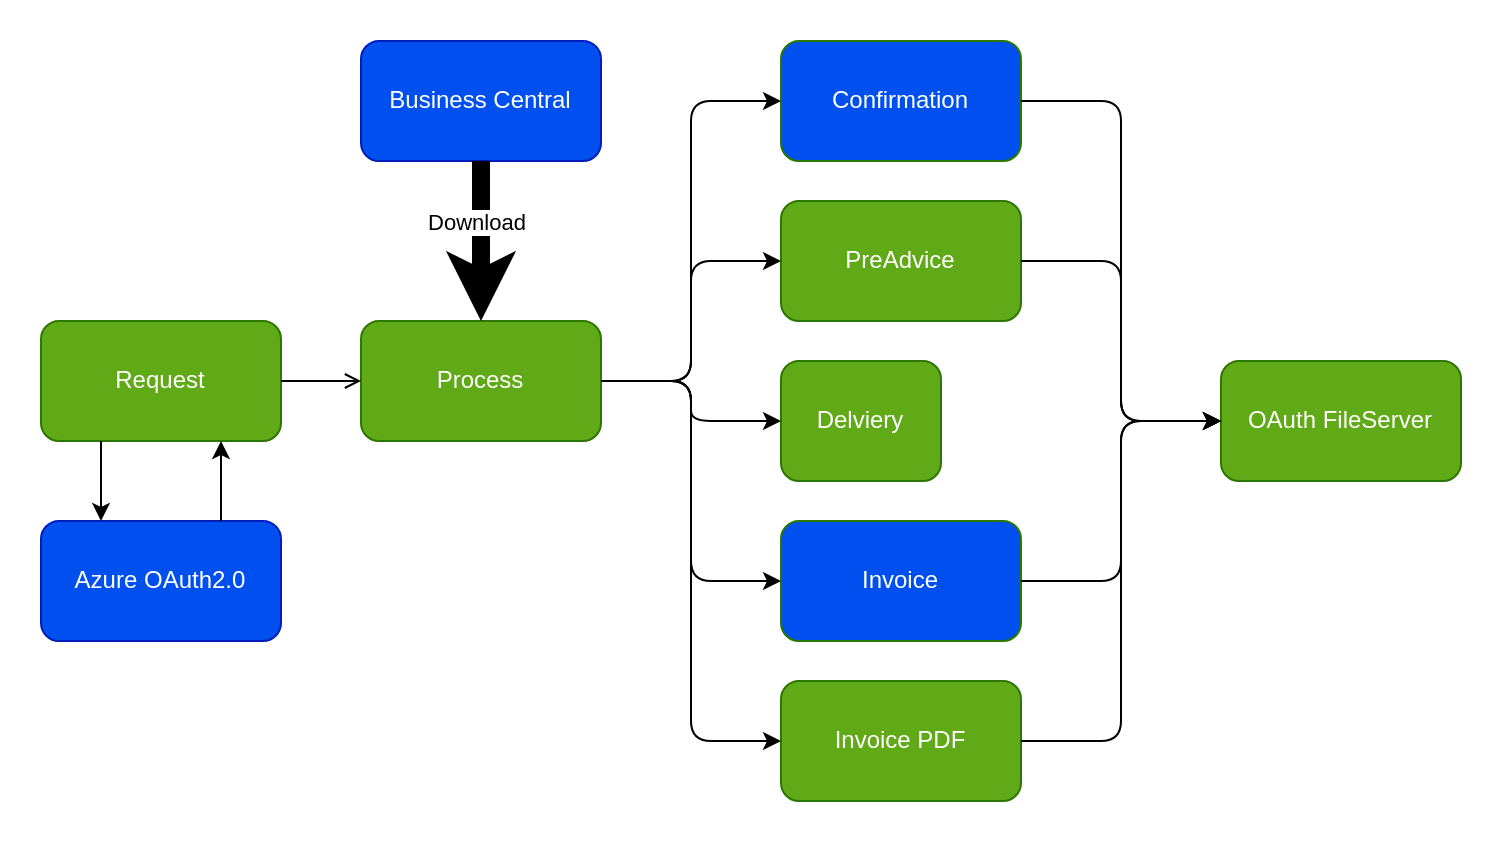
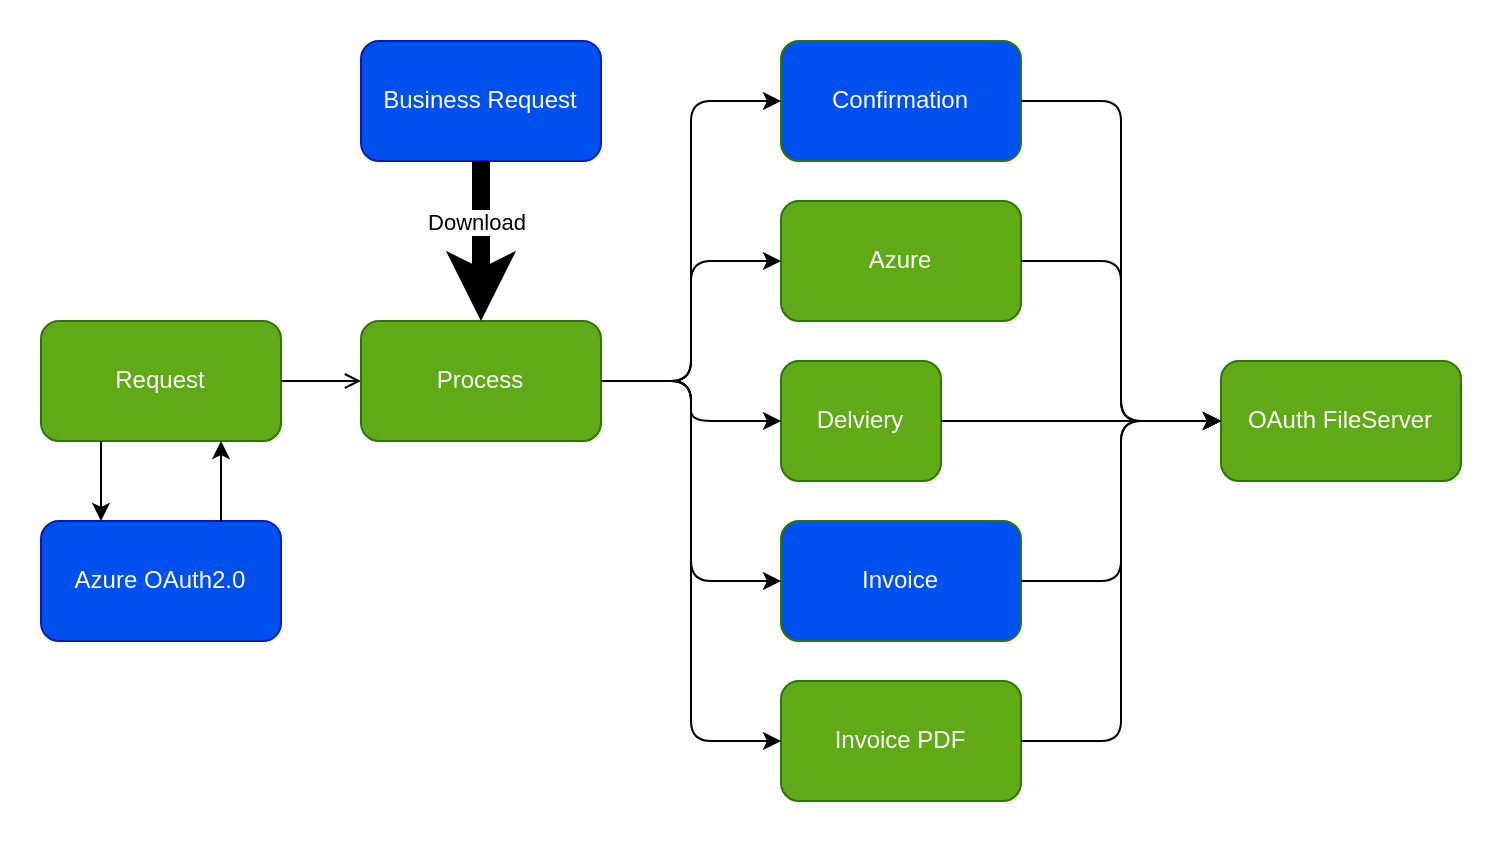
  <mxCell id="0" />
  <mxCell id="1" parent="0" />
  <mxCell id="2" value="Azure OAuth2.0" style="rounded=1;whiteSpace=wrap;html=1;fillColor=#0050ef;fontColor=#ffffff;strokeColor=#001DBC;" parent="1" vertex="1"><mxGeometry x="20" y="260" width="120" height="60" as="geometry" /></mxCell>
  <mxCell id="3" value="Request" style="rounded=1;whiteSpace=wrap;html=1;fillColor=#60a917;strokeColor=#2D7600;fontColor=#ffffff;" parent="1" vertex="1"><mxGeometry x="20" y="160" width="120" height="60" as="geometry" /></mxCell>
- <mxCell id="4" value="Business Central" style="rounded=1;whiteSpace=wrap;html=1;fillColor=#0050ef;fontColor=#ffffff;strokeColor=#001DBC;" parent="1" vertex="1"><mxGeometry x="180" y="20" width="120" height="60" as="geometry" /></mxCell>
+ <mxCell id="4" value="Business Request" style="rounded=1;whiteSpace=wrap;html=1;fillColor=#0050ef;fontColor=#ffffff;strokeColor=#001DBC;" parent="1" vertex="1"><mxGeometry x="180" y="20" width="120" height="60" as="geometry" /></mxCell>
  <mxCell id="5" value="" style="endArrow=classic;html=1;rounded=0;entryX=0.25;entryY=0;entryDx=0;entryDy=0;exitX=0.25;exitY=1;exitDx=0;exitDy=0;flowAnimation=0;" parent="1" source="3" target="2" edge="1"><mxGeometry width="50" height="50" relative="1" as="geometry"><mxPoint x="-50" y="220" as="sourcePoint" /><mxPoint x="0" y="170" as="targetPoint" /></mxGeometry></mxCell>
  <mxCell id="6" value="" style="endArrow=classic;html=1;rounded=1;exitX=0.75;exitY=0;exitDx=0;exitDy=0;entryX=0.75;entryY=1;entryDx=0;entryDy=0;strokeWidth=1;flowAnimation=0;edgeStyle=orthogonalEdgeStyle;curved=0;" parent="1" source="2" target="3" edge="1"><mxGeometry width="50" height="50" relative="1" as="geometry"><mxPoint x="260" y="370" as="sourcePoint" /><mxPoint x="310" y="320" as="targetPoint" /></mxGeometry></mxCell>
  <mxCell id="7" value="Process" style="rounded=1;whiteSpace=wrap;html=1;fillColor=#60a917;strokeColor=#2D7600;fontColor=#ffffff;" parent="1" vertex="1"><mxGeometry x="180" y="160" width="120" height="60" as="geometry" /></mxCell>
  <mxCell id="8" value="" style="endArrow=classic;html=1;rounded=1;exitX=0.5;exitY=1;exitDx=0;exitDy=0;entryX=0.5;entryY=0;entryDx=0;entryDy=0;strokeWidth=9;flowAnimation=0;edgeStyle=orthogonalEdgeStyle;curved=0;" parent="1" source="4" target="7" edge="1"><mxGeometry width="50" height="50" relative="1" as="geometry"><mxPoint x="160" y="170" as="sourcePoint" /><mxPoint x="220" y="100" as="targetPoint" /></mxGeometry></mxCell>
  <mxCell id="9" value="Download" style="edgeLabel;html=1;align=center;verticalAlign=middle;resizable=0;points=[];" vertex="1" connectable="0" parent="8"><mxGeometry x="-0.24" y="-3" relative="1" as="geometry"><mxPoint as="offset" /></mxGeometry></mxCell>
  <mxCell id="10" value="Confirmation" style="rounded=1;whiteSpace=wrap;html=1;fillColor=#0050ef;fontColor=#ffffff;strokeColor=#2D7600;" parent="1" vertex="1"><mxGeometry x="390" y="20" width="120" height="60" as="geometry" /></mxCell>
- <mxCell id="11" value="PreAdvice" style="rounded=1;whiteSpace=wrap;html=1;fillColor=#60a917;fontColor=#ffffff;strokeColor=#2D7600;" parent="1" vertex="1"><mxGeometry x="390" y="100" width="120" height="60" as="geometry" /></mxCell>
+ <mxCell id="11" value="Azure" style="rounded=1;whiteSpace=wrap;html=1;fillColor=#60a917;fontColor=#ffffff;strokeColor=#2D7600;" parent="1" vertex="1"><mxGeometry x="390" y="100" width="120" height="60" as="geometry" /></mxCell>
  <mxCell id="12" value="Delviery" style="rounded=1;whiteSpace=wrap;html=1;fillColor=#60a917;fontColor=#ffffff;strokeColor=#2D7600;" parent="1" vertex="1"><mxGeometry x="390" y="180" width="80" height="60" as="geometry" /></mxCell>
  <mxCell id="13" value="Invoice" style="rounded=1;whiteSpace=wrap;html=1;fillColor=#0050ef;fontColor=#ffffff;strokeColor=#2D7600;" parent="1" vertex="1"><mxGeometry x="390" y="260" width="120" height="60" as="geometry" /></mxCell>
  <mxCell id="14" value="Invoice PDF" style="rounded=1;whiteSpace=wrap;html=1;fillColor=#60a917;fontColor=#ffffff;strokeColor=#2D7600;" parent="1" vertex="1"><mxGeometry x="390" y="340" width="120" height="60" as="geometry" /></mxCell>
  <mxCell id="15" value="" style="endArrow=classic;html=1;rounded=1;entryX=0;entryY=0.5;entryDx=0;entryDy=0;exitX=1;exitY=0.5;exitDx=0;exitDy=0;flowAnimation=0;edgeStyle=orthogonalEdgeStyle;curved=0;" parent="1" source="7" target="10" edge="1"><mxGeometry width="50" height="50" relative="1" as="geometry"><mxPoint x="-50" y="160" as="sourcePoint" /><mxPoint x="30" y="160" as="targetPoint" /></mxGeometry></mxCell>
  <mxCell id="16" value="" style="endArrow=classic;html=1;rounded=1;entryX=0;entryY=0.5;entryDx=0;entryDy=0;flowAnimation=0;exitX=1;exitY=0.5;exitDx=0;exitDy=0;edgeStyle=orthogonalEdgeStyle;curved=0;" parent="1" source="7" target="11" edge="1"><mxGeometry width="50" height="50" relative="1" as="geometry"><mxPoint x="340" y="220" as="sourcePoint" /><mxPoint x="400" y="70" as="targetPoint" /></mxGeometry></mxCell>
  <mxCell id="17" value="" style="endArrow=classic;html=1;rounded=1;entryX=0;entryY=0.5;entryDx=0;entryDy=0;exitX=1;exitY=0.5;exitDx=0;exitDy=0;flowAnimation=0;edgeStyle=orthogonalEdgeStyle;curved=0;" parent="1" source="7" target="12" edge="1"><mxGeometry width="50" height="50" relative="1" as="geometry"><mxPoint x="350" y="250" as="sourcePoint" /><mxPoint x="420" y="90" as="targetPoint" /></mxGeometry></mxCell>
  <mxCell id="18" value="" style="endArrow=classic;html=1;rounded=1;entryX=0;entryY=0.5;entryDx=0;entryDy=0;exitX=1;exitY=0.5;exitDx=0;exitDy=0;flowAnimation=0;edgeStyle=orthogonalEdgeStyle;curved=0;" parent="1" source="7" target="13" edge="1"><mxGeometry width="50" height="50" relative="1" as="geometry"><mxPoint x="360" y="260" as="sourcePoint" /><mxPoint x="430" y="100" as="targetPoint" /></mxGeometry></mxCell>
  <mxCell id="19" value="" style="endArrow=classic;html=1;rounded=1;entryX=0;entryY=0.5;entryDx=0;entryDy=0;exitX=1;exitY=0.5;exitDx=0;exitDy=0;flowAnimation=0;edgeStyle=orthogonalEdgeStyle;curved=0;" parent="1" source="7" target="14" edge="1"><mxGeometry width="50" height="50" relative="1" as="geometry"><mxPoint x="370" y="270" as="sourcePoint" /><mxPoint x="440" y="110" as="targetPoint" /></mxGeometry></mxCell>
  <mxCell id="20" value="" style="endArrow=open;html=1;rounded=1;exitX=1;exitY=0.5;exitDx=0;exitDy=0;strokeWidth=1;flowAnimation=0;edgeStyle=orthogonalEdgeStyle;curved=0;entryX=0;entryY=0.5;entryDx=0;entryDy=0;" parent="1" source="3" target="7" edge="1"><mxGeometry width="50" height="50" relative="1" as="geometry"><mxPoint x="240" y="90" as="sourcePoint" /><mxPoint x="150" y="260" as="targetPoint" /></mxGeometry></mxCell>
  <mxCell id="21" value="OAuth FileServer" style="rounded=1;whiteSpace=wrap;html=1;fillColor=#60a917;fontColor=#ffffff;strokeColor=#2D7600;" parent="1" vertex="1"><mxGeometry x="610" y="180" width="120" height="60" as="geometry" /></mxCell>
  <mxCell id="22" value="" style="endArrow=classic;html=1;rounded=1;entryX=0;entryY=0.5;entryDx=0;entryDy=0;exitX=1;exitY=0.5;exitDx=0;exitDy=0;flowAnimation=0;edgeStyle=orthogonalEdgeStyle;curved=0;" parent="1" source="10" target="21" edge="1"><mxGeometry width="50" height="50" relative="1" as="geometry"><mxPoint x="310" y="250" as="sourcePoint" /><mxPoint x="400" y="60" as="targetPoint" /></mxGeometry></mxCell>
  <mxCell id="23" value="" style="endArrow=classic;html=1;rounded=1;entryX=0;entryY=0.5;entryDx=0;entryDy=0;exitX=1;exitY=0.5;exitDx=0;exitDy=0;flowAnimation=0;edgeStyle=orthogonalEdgeStyle;curved=0;" parent="1" source="11" target="21" edge="1"><mxGeometry width="50" height="50" relative="1" as="geometry"><mxPoint x="520" y="60" as="sourcePoint" /><mxPoint x="620" y="220" as="targetPoint" /></mxGeometry></mxCell>
+ <mxCell id="24" value="" style="endArrow=classic;html=1;rounded=1;entryX=0;entryY=0.5;entryDx=0;entryDy=0;exitX=1;exitY=0.5;exitDx=0;exitDy=0;flowAnimation=0;edgeStyle=orthogonalEdgeStyle;curved=0;" parent="1" source="12" target="21" edge="1"><mxGeometry width="50" height="50" relative="1" as="geometry"><mxPoint x="530" y="70" as="sourcePoint" /><mxPoint x="630" y="230" as="targetPoint" /></mxGeometry></mxCell>
  <mxCell id="25" value="" style="endArrow=classic;html=1;rounded=1;entryX=0;entryY=0.5;entryDx=0;entryDy=0;exitX=1;exitY=0.5;exitDx=0;exitDy=0;flowAnimation=0;edgeStyle=orthogonalEdgeStyle;curved=0;" parent="1" source="13" target="21" edge="1"><mxGeometry width="50" height="50" relative="1" as="geometry"><mxPoint x="540" y="80" as="sourcePoint" /><mxPoint x="640" y="240" as="targetPoint" /></mxGeometry></mxCell>
  <mxCell id="26" value="" style="endArrow=classic;html=1;rounded=1;entryX=0;entryY=0.5;entryDx=0;entryDy=0;exitX=1;exitY=0.5;exitDx=0;exitDy=0;flowAnimation=0;edgeStyle=orthogonalEdgeStyle;curved=0;" parent="1" source="14" target="21" edge="1"><mxGeometry width="50" height="50" relative="1" as="geometry"><mxPoint x="550" y="90" as="sourcePoint" /><mxPoint x="650" y="250" as="targetPoint" /></mxGeometry></mxCell>
